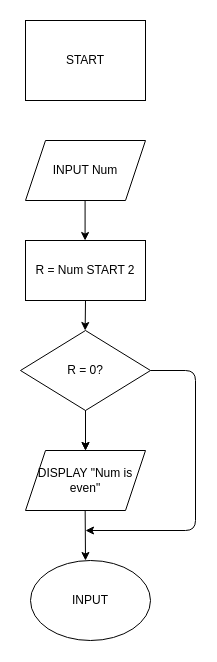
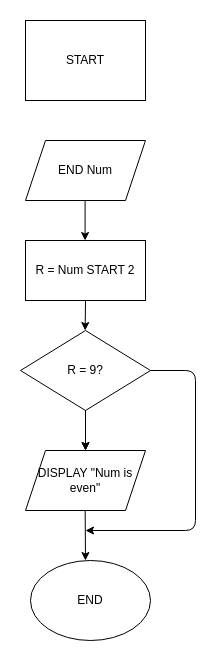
  <mxCell id="0" />
  <mxCell id="1" parent="0" />
  <mxCell id="2" value="START" style="whiteSpace=wrap;html=1;rounded=0;" vertex="1" parent="1"><mxGeometry x="25" y="20" width="120" height="80" as="geometry" /></mxCell>
- <mxCell id="3" value="INPUT Num" style="shape=parallelogram;perimeter=parallelogramPerimeter;whiteSpace=wrap;html=1;fixedSize=1;" vertex="1" parent="1"><mxGeometry x="25" y="140" width="120" height="60" as="geometry" /></mxCell>
+ <mxCell id="3" value="END Num" style="shape=parallelogram;perimeter=parallelogramPerimeter;whiteSpace=wrap;html=1;fixedSize=1;" vertex="1" parent="1"><mxGeometry x="25" y="140" width="120" height="60" as="geometry" /></mxCell>
  <mxCell id="4" value="R = Num START 2" style="rounded=0;whiteSpace=wrap;html=1;" vertex="1" parent="1"><mxGeometry x="25" y="240" width="120" height="60" as="geometry" /></mxCell>
  <mxCell id="5" value="" style="edgeStyle=orthogonalEdgeStyle;rounded=0;orthogonalLoop=1;jettySize=auto;html=1;" edge="1" parent="1" source="6" target="7"><mxGeometry relative="1" as="geometry" /></mxCell>
- <mxCell id="6" value="R = 0?" style="rhombus;whiteSpace=wrap;html=1;" vertex="1" parent="1"><mxGeometry x="20" y="330" width="130" height="80" as="geometry" /></mxCell>
+ <mxCell id="6" value="R = 9?" style="rhombus;whiteSpace=wrap;html=1;" vertex="1" parent="1"><mxGeometry x="20" y="330" width="130" height="80" as="geometry" /></mxCell>
  <mxCell id="7" value="DISPLAY &quot;Num is even&quot;" style="shape=parallelogram;perimeter=parallelogramPerimeter;whiteSpace=wrap;html=1;fixedSize=1;" vertex="1" parent="1"><mxGeometry x="25" y="450" width="120" height="60" as="geometry" /></mxCell>
- <mxCell id="8" value="INPUT" style="ellipse;whiteSpace=wrap;html=1;" vertex="1" parent="1"><mxGeometry x="30" y="560" width="120" height="80" as="geometry" /></mxCell>
+ <mxCell id="8" value="END" style="ellipse;whiteSpace=wrap;html=1;" vertex="1" parent="1"><mxGeometry x="30" y="560" width="120" height="80" as="geometry" /></mxCell>
  <mxCell id="9" value="" style="endArrow=classic;html=1;exitX=0.5;exitY=1;exitDx=0;exitDy=0;entryX=0.5;entryY=0;entryDx=0;entryDy=0;" edge="1" parent="1"><mxGeometry width="50" height="50" relative="1" as="geometry"><mxPoint x="84.58" y="200" as="sourcePoint" /><mxPoint x="84.58" y="240" as="targetPoint" /></mxGeometry></mxCell>
  <mxCell id="10" value="" style="endArrow=classic;html=1;entryX=0.5;entryY=0;entryDx=0;entryDy=0;" edge="1" parent="1"><mxGeometry width="50" height="50" relative="1" as="geometry"><mxPoint x="85" y="300" as="sourcePoint" /><mxPoint x="84.66" y="330" as="targetPoint" /></mxGeometry></mxCell>
  <mxCell id="11" value="" style="endArrow=classic;html=1;entryX=0.5;entryY=0;entryDx=0;entryDy=0;" edge="1" parent="1" target="7"><mxGeometry width="50" height="50" relative="1" as="geometry"><mxPoint x="85" y="410" as="sourcePoint" /><mxPoint x="84.66" y="440" as="targetPoint" /></mxGeometry></mxCell>
  <mxCell id="12" value="" style="endArrow=classic;html=1;" edge="1" parent="1"><mxGeometry width="50" height="50" relative="1" as="geometry"><mxPoint x="84.66" y="510" as="sourcePoint" /><mxPoint x="85" y="560" as="targetPoint" /></mxGeometry></mxCell>
  <mxCell id="13" value="" style="endArrow=classic;html=1;" edge="1" parent="1"><mxGeometry width="50" height="50" relative="1" as="geometry"><mxPoint x="150" y="370" as="sourcePoint" /><mxPoint x="85" y="530" as="targetPoint" /><Array as="points"><mxPoint x="195" y="370" /><mxPoint x="195" y="530" /></Array></mxGeometry></mxCell>
